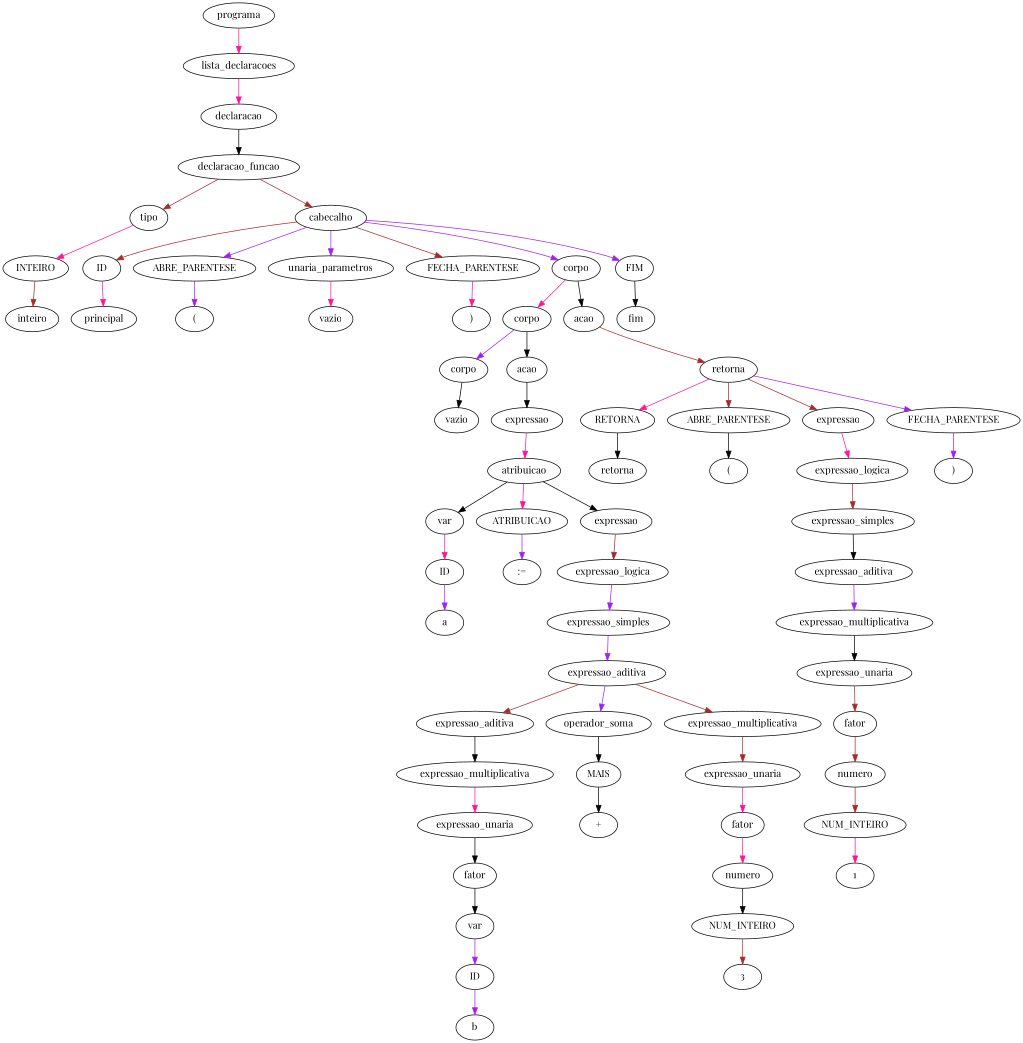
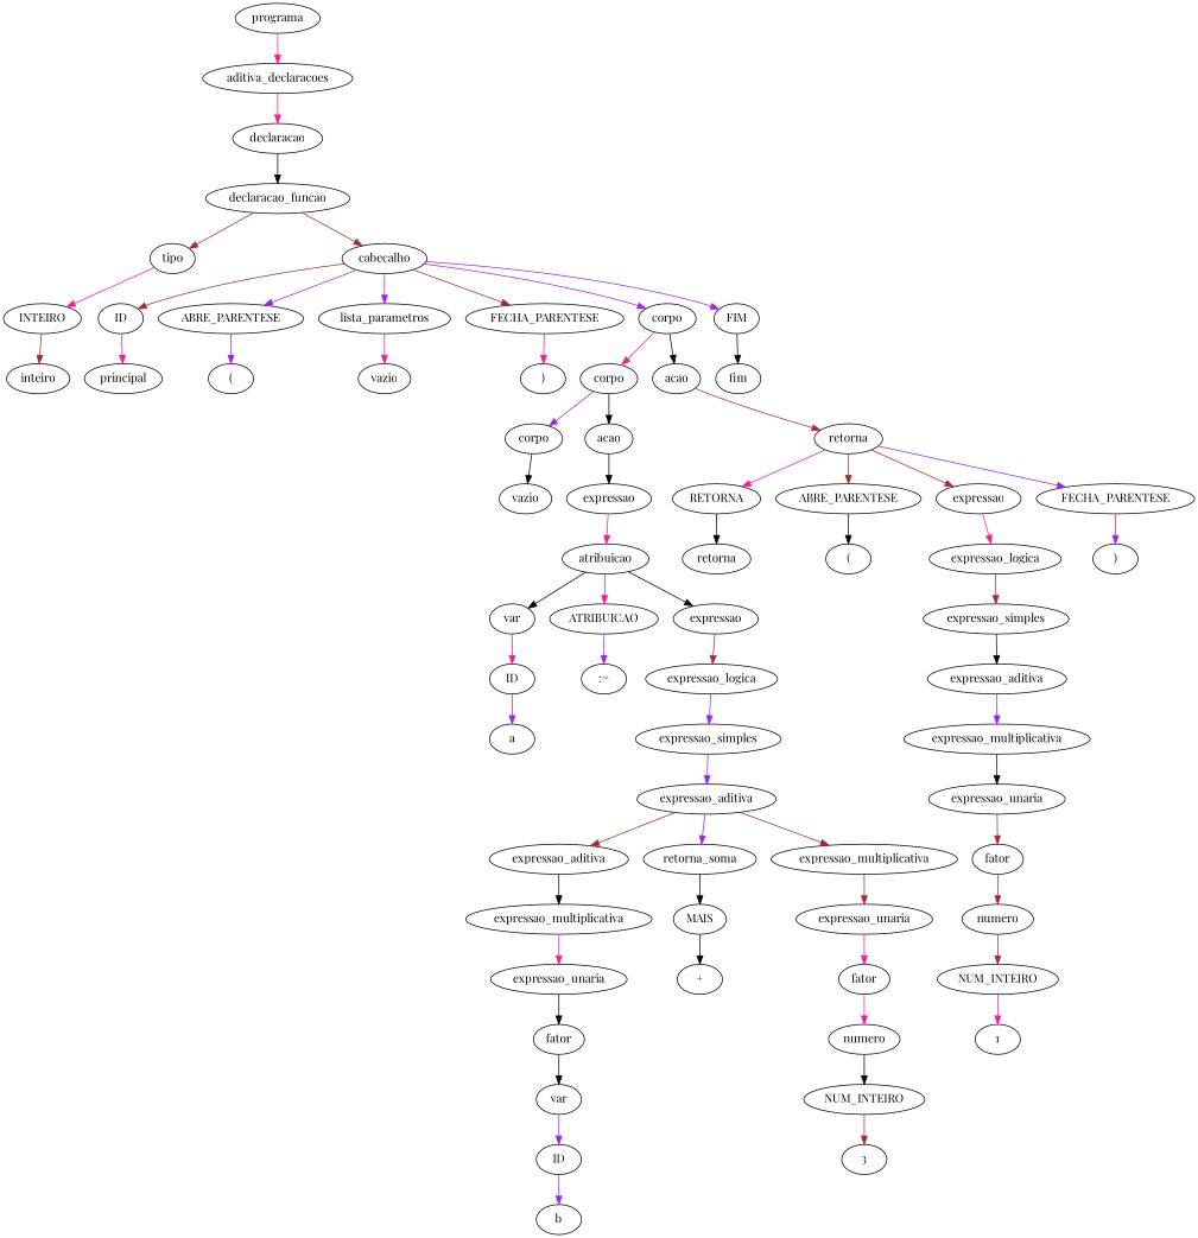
  digraph {
    fontname="Playfair Display"
    node [fontname="Playfair Display"]
    edge [color=black fontname="Playfair Display"]
    n1 [label=programa]
-   n2 [label=lista_declaracoes]
+   n2 [label=aditiva_declaracoes]
    n3 [label=declaracao]
    n4 [label=declaracao_funcao]
    n5 [label=tipo]
    n6 [label=cabecalho]
    n7 [label=INTEIRO]
    n8 [label=ID]
    n9 [label=ABRE_PARENTESE]
-   n10 [label=unaria_parametros]
+   n10 [label=lista_parametros]
    n11 [label=FECHA_PARENTESE]
    n12 [label=corpo]
    n13 [label=FIM]
    n14 [label=inteiro]
    n15 [label=principal]
    n16 [label="("]
    n17 [label=vazio]
    n18 [label=")"]
    n19 [label=corpo]
    n20 [label=acao]
    n21 [label=fim]
    n22 [label=corpo]
    n23 [label=acao]
    n24 [label=retorna]
    n25 [label=vazio]
    n26 [label=expressao]
    n27 [label=atribuicao]
    n28 [label=var]
    n29 [label=ATRIBUICAO]
    n30 [label=expressao]
    n31 [label=ID]
    n32 [label=":="]
    n33 [label=expressao_logica]
    n34 [label=a]
    n35 [label=expressao_simples]
    n36 [label=expressao_aditiva]
    n37 [label=expressao_aditiva]
-   n38 [label=operador_soma]
+   n38 [label=retorna_soma]
    n39 [label=expressao_multiplicativa]
    n40 [label=expressao_multiplicativa]
    n41 [label=MAIS]
    n42 [label=expressao_unaria]
    n43 [label=expressao_unaria]
    n44 [label=fator]
    n45 [label=var]
    n46 [label=ID]
    n47 [label=b]
    n48 [label="+"]
    n49 [label=fator]
    n50 [label=numero]
    n51 [label=NUM_INTEIRO]
    n52 [label=3]
    n53 [label=RETORNA]
    n54 [label=ABRE_PARENTESE]
    n55 [label=expressao]
    n56 [label=FECHA_PARENTESE]
    n57 [label=retorna]
    n58 [label="("]
    n59 [label=expressao_logica]
    n60 [label=")"]
    n61 [label=expressao_simples]
    n62 [label=expressao_aditiva]
    n63 [label=expressao_multiplicativa]
    n64 [label=expressao_unaria]
    n65 [label=fator]
    n66 [label=numero]
    n67 [label=NUM_INTEIRO]
    n68 [label=1]
    n1 -> n2 [color=deeppink]
    n2 -> n3 [color=deeppink]
    n3 -> n4
    n4 -> n5 [color=brown]
    n4 -> n6 [color=brown]
    n5 -> n7 [color=deeppink]
    n6 -> n8 [color=brown]
    n6 -> n9 [color=purple]
    n6 -> n10 [color=purple]
    n6 -> n11 [color=brown]
    n6 -> n12 [color=purple]
    n6 -> n13 [color=purple]
    n7 -> n14 [color=brown]
    n8 -> n15 [color=deeppink]
    n9 -> n16 [color=purple]
    n10 -> n17 [color=deeppink]
    n11 -> n18 [color=deeppink]
    n12 -> n19 [color=deeppink]
    n12 -> n20
    n13 -> n21
    n19 -> n22 [color=purple]
    n19 -> n23
    n20 -> n24 [color=brown]
    n22 -> n25
    n23 -> n26
    n24 -> n53 [color=deeppink]
    n24 -> n54 [color=brown]
    n24 -> n55 [color=brown]
    n24 -> n56 [color=purple]
    n26 -> n27 [color=deeppink]
    n27 -> n28
    n27 -> n29 [color=deeppink]
    n27 -> n30
    n28 -> n31 [color=deeppink]
    n29 -> n32 [color=purple]
    n30 -> n33 [color=brown]
    n31 -> n34 [color=purple]
    n33 -> n35 [color=purple]
    n35 -> n36 [color=purple]
    n36 -> n37 [color=brown]
    n36 -> n38 [color=purple]
    n36 -> n39 [color=brown]
    n37 -> n40
    n38 -> n41
    n39 -> n42 [color=brown]
    n40 -> n43 [color=deeppink]
    n41 -> n48
    n42 -> n49 [color=deeppink]
    n43 -> n44
    n44 -> n45
    n45 -> n46 [color=purple]
    n46 -> n47 [color=purple]
    n49 -> n50 [color=deeppink]
    n50 -> n51
    n51 -> n52 [color=brown]
    n53 -> n57
    n54 -> n58
    n55 -> n59 [color=deeppink]
    n56 -> n60 [color=purple]
    n59 -> n61 [color=brown]
    n61 -> n62
    n62 -> n63 [color=purple]
    n63 -> n64
    n64 -> n65 [color=brown]
    n65 -> n66 [color=brown]
    n66 -> n67 [color=brown]
    n67 -> n68 [color=deeppink]
  }
